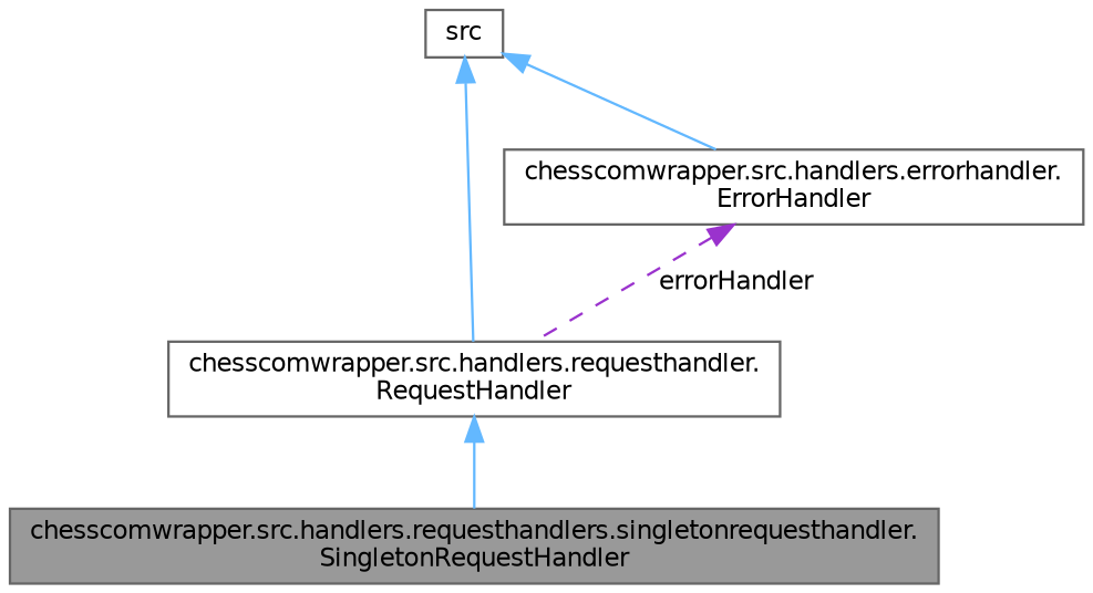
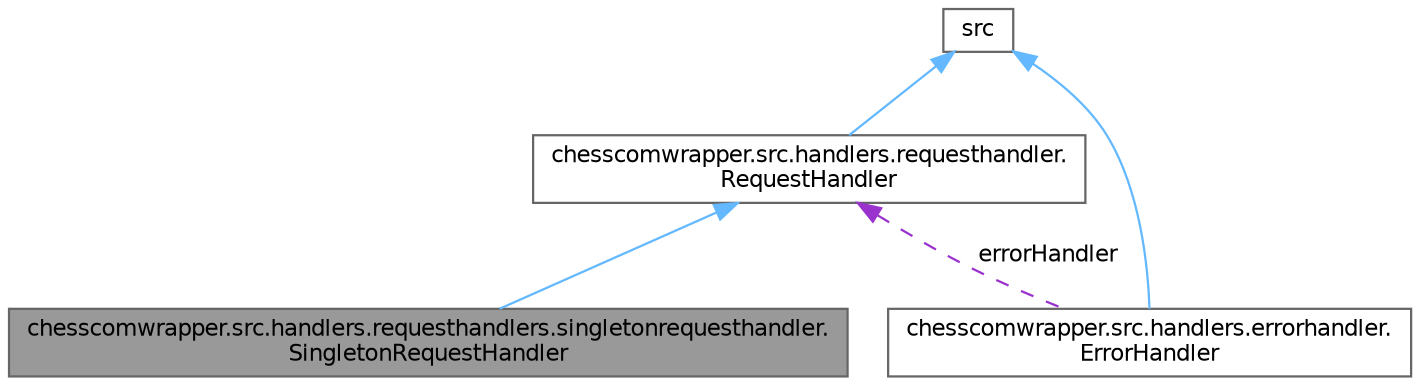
  digraph {
    node [color=gray40 fillcolor=white fontname=Helvetica fontsize=10 shape=box style=filled]
    edge [color=steelblue1 dir=back fontname=Helvetica fontsize=10 labelfontname=Helvetica labelfontsize=10 style=solid]
    n1 [fillcolor=grey60 fontcolor=black height=0.2 label="chesscomwrapper.src.handlers.requesthandlers.singletonrequesthandler.\lSingletonRequestHandler" width=0.4]
    n2 [height=0.2 label="chesscomwrapper.src.handlers.requesthandler.\lRequestHandler" width=0.4]
    n3 [height=0.2 label=src width=0.4]
    n4 [height=0.2 label="chesscomwrapper.src.handlers.errorhandler.\lErrorHandler" width=0.4]
    n2 -> n1
    n3 -> n2
    n3 -> n4
-   n4 -> n2 [color=darkorchid3 label=" errorHandler" style=dashed]
+   n2 -> n4 [color=darkorchid3 label=" errorHandler" style=dashed]
  }
